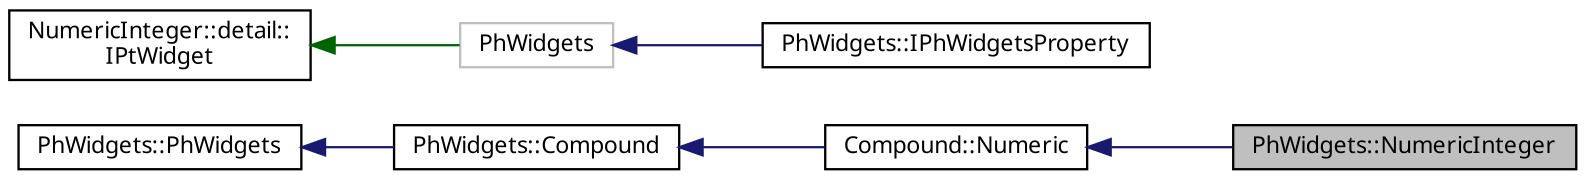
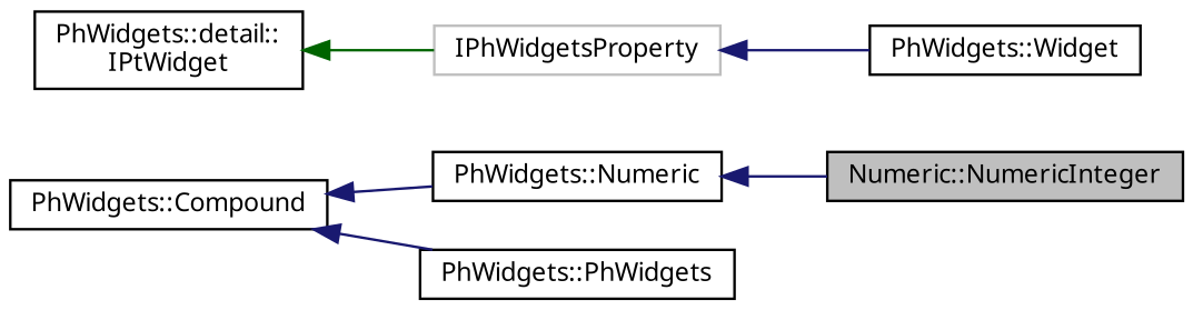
  digraph {
    fontname="Noto Sans"
    rankdir=LR
    node [color=black fillcolor=white fontname="Noto Sans" fontsize=10 shape=record style=filled]
    edge [color=midnightblue dir=back fontname="Noto Sans" fontsize=10 labelfontname=Helvetica labelfontsize=10 style=solid]
-   n1 [fillcolor=grey75 fontcolor=black height=0.2 label="PhWidgets::NumericInteger" width=0.4]
-   n2 [height=0.2 label="Compound::Numeric" width=0.4]
+   n1 [fillcolor=grey75 fontcolor=black height=0.2 label="Numeric::NumericInteger" width=0.4]
+   n2 [height=0.2 label="PhWidgets::Numeric" width=0.4]
    n3 [height=0.2 label="PhWidgets::Compound" width=0.4]
    n4 [height=0.2 label="PhWidgets::PhWidgets" width=0.4]
-   n5 [height=0.2 label="PhWidgets::IPhWidgetsProperty" width=0.4]
-   n6 [height=0.2 label="NumericInteger::detail::\lIPtWidget" width=0.4]
-   n7 [color=grey75 height=0.2 label=PhWidgets width=0.4]
+   n5 [height=0.2 label="PhWidgets::Widget" width=0.4]
+   n6 [height=0.2 label="PhWidgets::detail::\lIPtWidget" width=0.4]
+   n7 [color=grey75 height=0.2 label=IPhWidgetsProperty width=0.4]
    n2 -> n1
    n3 -> n2
-   n4 -> n3
+   n3 -> n4
    n6 -> n7 [color=darkgreen]
    n7 -> n5
  }
